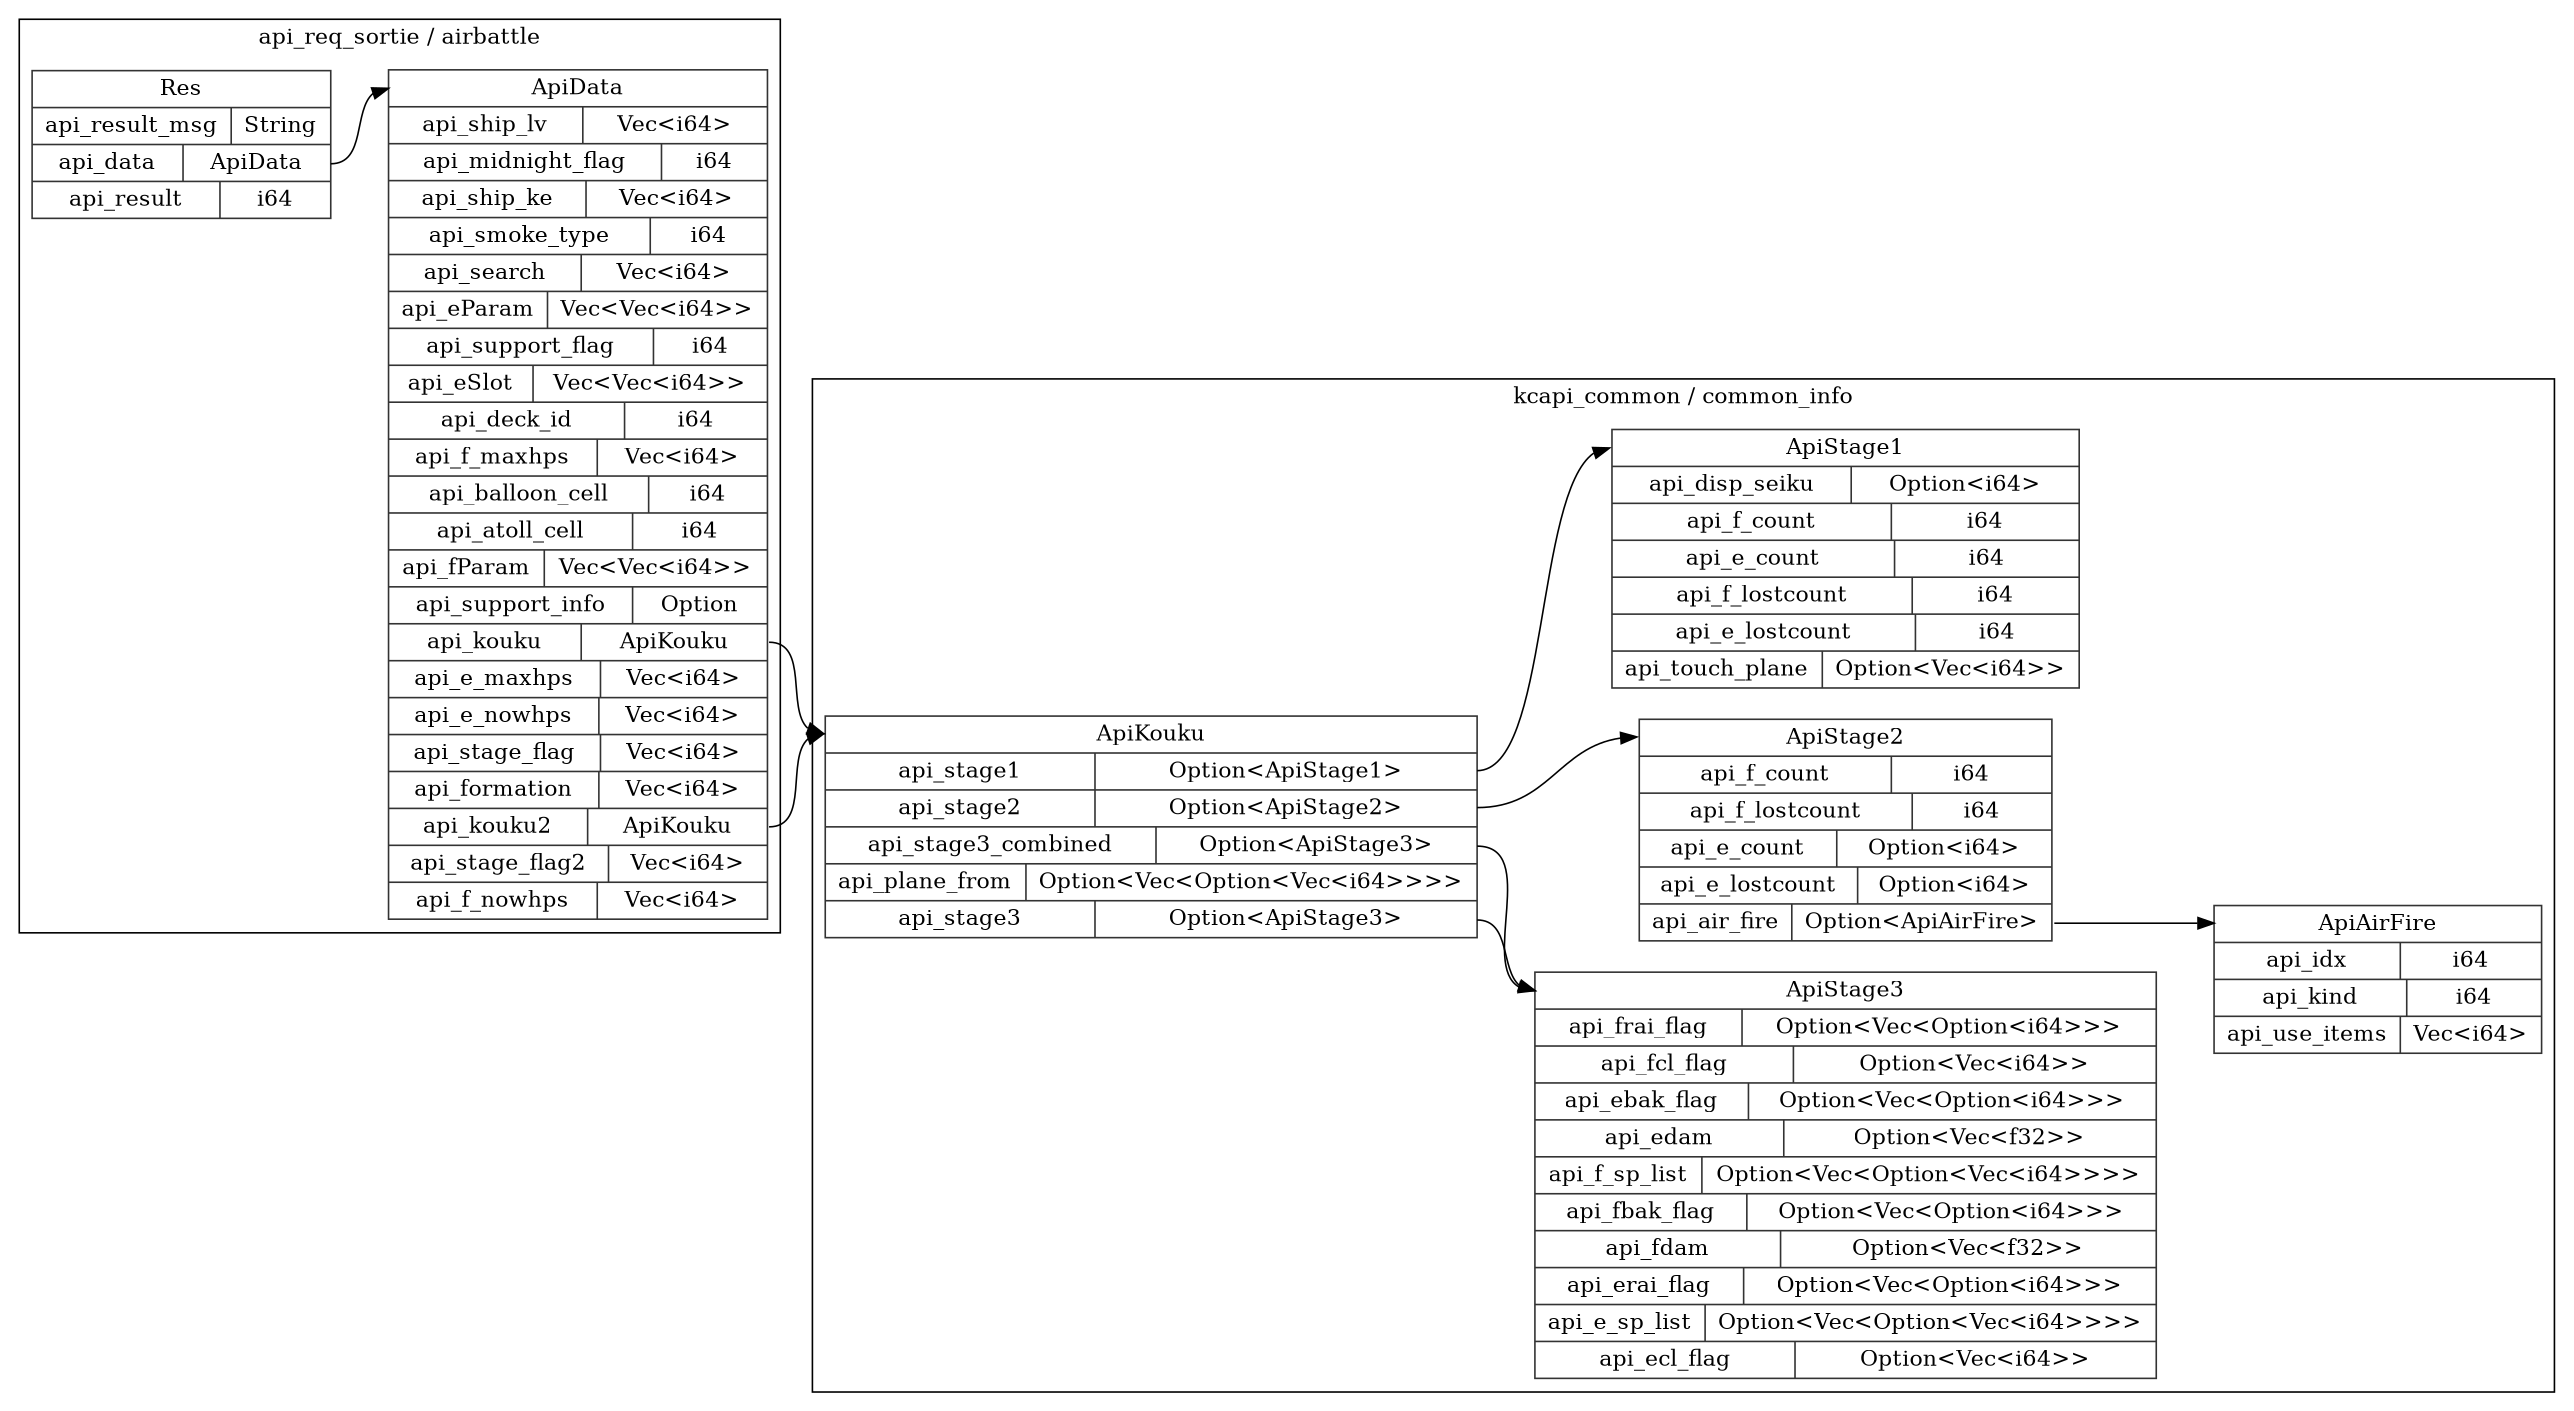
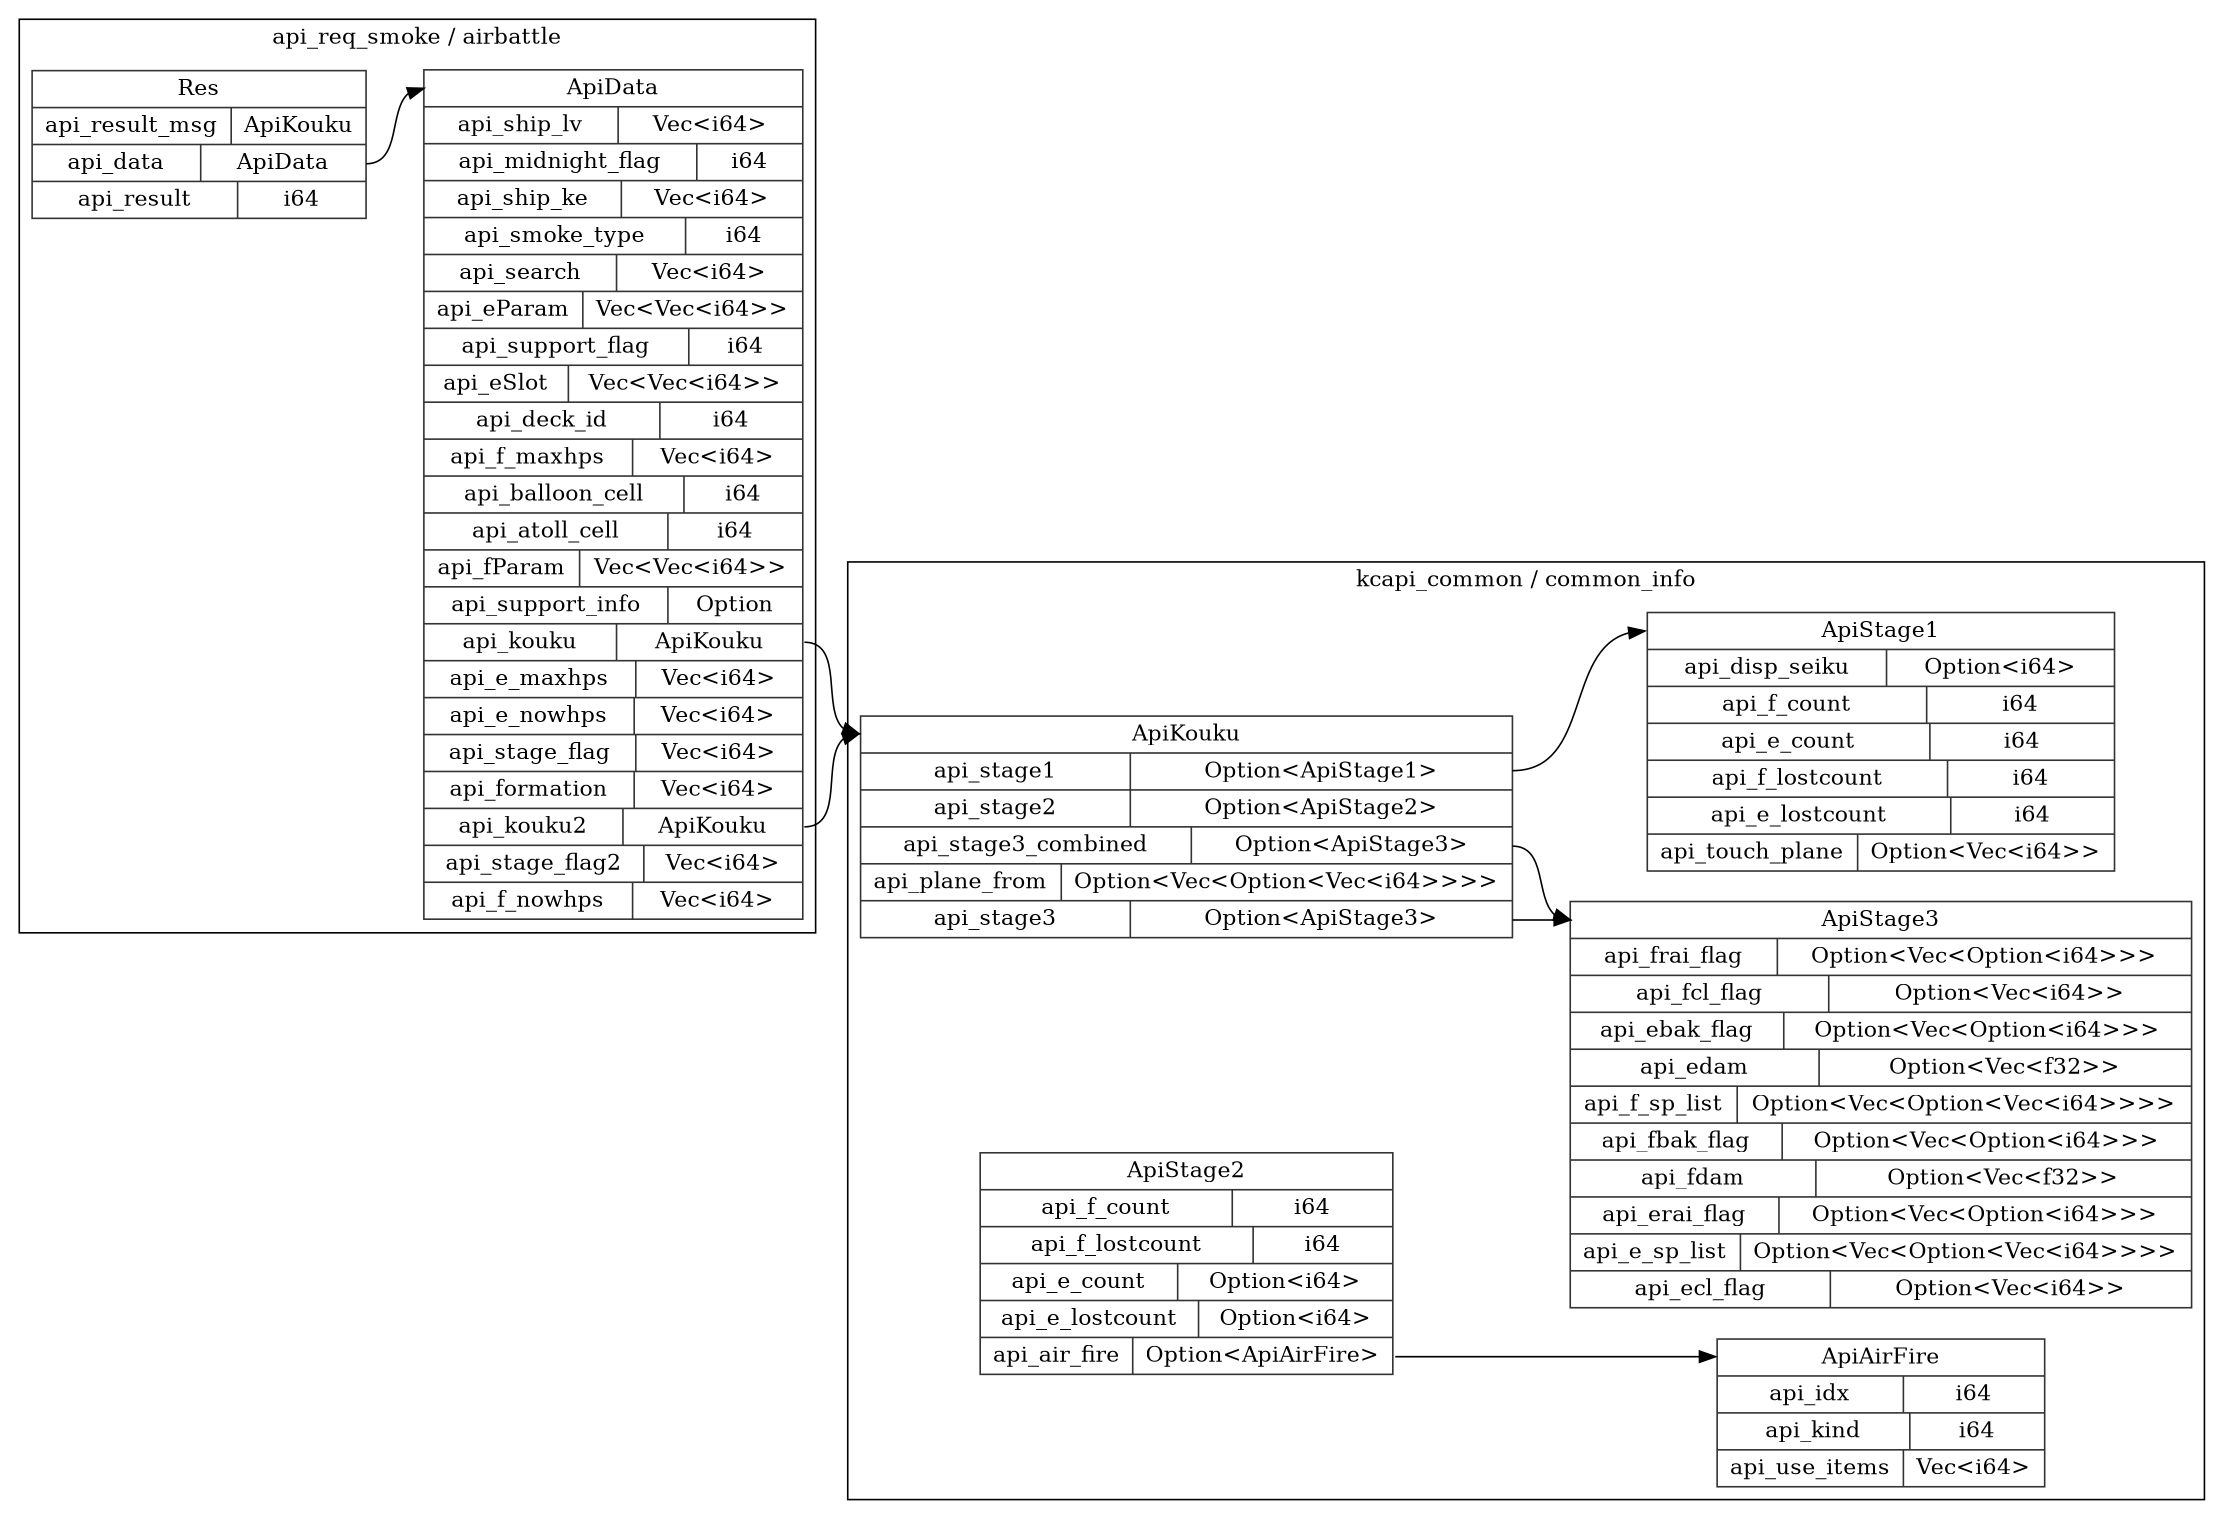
  digraph {
    rankdir=LR
    node [color=gray20 shape=record style=solid]
    edge [headport="ApiStage3:w"]
    n1 [label="<ApiKouku> ApiKouku  | { api_stage1 | <api_stage1> Option\<ApiStage1\> } | { api_stage2 | <api_stage2> Option\<ApiStage2\> } | { api_stage3_combined | <api_stage3_combined> Option\<ApiStage3\> } | { api_plane_from | <api_plane_from> Option\<Vec\<Option\<Vec\<i64\>\>\>\> } | { api_stage3 | <api_stage3> Option\<ApiStage3\> }"]
    n2 [label="<ApiStage1> ApiStage1  | { api_disp_seiku | <api_disp_seiku> Option\<i64\> } | { api_f_count | <api_f_count> i64 } | { api_e_count | <api_e_count> i64 } | { api_f_lostcount | <api_f_lostcount> i64 } | { api_e_lostcount | <api_e_lostcount> i64 } | { api_touch_plane | <api_touch_plane> Option\<Vec\<i64\>\> }"]
    n3 [label="<ApiStage2> ApiStage2  | { api_f_count | <api_f_count> i64 } | { api_f_lostcount | <api_f_lostcount> i64 } | { api_e_count | <api_e_count> Option\<i64\> } | { api_e_lostcount | <api_e_lostcount> Option\<i64\> } | { api_air_fire | <api_air_fire> Option\<ApiAirFire\> }"]
    n4 [label="<ApiStage3> ApiStage3  | { api_frai_flag | <api_frai_flag> Option\<Vec\<Option\<i64\>\>\> } | { api_fcl_flag | <api_fcl_flag> Option\<Vec\<i64\>\> } | { api_ebak_flag | <api_ebak_flag> Option\<Vec\<Option\<i64\>\>\> } | { api_edam | <api_edam> Option\<Vec\<f32\>\> } | { api_f_sp_list | <api_f_sp_list> Option\<Vec\<Option\<Vec\<i64\>\>\>\> } | { api_fbak_flag | <api_fbak_flag> Option\<Vec\<Option\<i64\>\>\> } | { api_fdam | <api_fdam> Option\<Vec\<f32\>\> } | { api_erai_flag | <api_erai_flag> Option\<Vec\<Option\<i64\>\>\> } | { api_e_sp_list | <api_e_sp_list> Option\<Vec\<Option\<Vec\<i64\>\>\>\> } | { api_ecl_flag | <api_ecl_flag> Option\<Vec\<i64\>\> }"]
    n5 [label="<ApiAirFire> ApiAirFire  | { api_idx | <api_idx> i64 } | { api_kind | <api_kind> i64 } | { api_use_items | <api_use_items> Vec\<i64\> }"]
-   n6 [label="<Res> Res  | { api_result_msg | <api_result_msg> String } | { api_data | <api_data> ApiData } | { api_result | <api_result> i64 }"]
+   n6 [label="<Res> Res  | { api_result_msg | <api_result_msg> ApiKouku } | { api_data | <api_data> ApiData } | { api_result | <api_result> i64 }"]
    n7 [label="<ApiData> ApiData  | { api_ship_lv | <api_ship_lv> Vec\<i64\> } | { api_midnight_flag | <api_midnight_flag> i64 } | { api_ship_ke | <api_ship_ke> Vec\<i64\> } | { api_smoke_type | <api_smoke_type> i64 } | { api_search | <api_search> Vec\<i64\> } | { api_eParam | <api_eParam> Vec\<Vec\<i64\>\> } | { api_support_flag | <api_support_flag> i64 } | { api_eSlot | <api_eSlot> Vec\<Vec\<i64\>\> } | { api_deck_id | <api_deck_id> i64 } | { api_f_maxhps | <api_f_maxhps> Vec\<i64\> } | { api_balloon_cell | <api_balloon_cell> i64 } | { api_atoll_cell | <api_atoll_cell> i64 } | { api_fParam | <api_fParam> Vec\<Vec\<i64\>\> } | { api_support_info | <api_support_info> Option } | { api_kouku | <api_kouku> ApiKouku } | { api_e_maxhps | <api_e_maxhps> Vec\<i64\> } | { api_e_nowhps | <api_e_nowhps> Vec\<i64\> } | { api_stage_flag | <api_stage_flag> Vec\<i64\> } | { api_formation | <api_formation> Vec\<i64\> } | { api_kouku2 | <api_kouku2> ApiKouku } | { api_stage_flag2 | <api_stage_flag2> Vec\<i64\> } | { api_f_nowhps | <api_f_nowhps> Vec\<i64\> }"]
    subgraph cluster_1 {
      label="kcapi_common / common_info"
      n1
      n2
      n3
      n4
      n5
    }
    subgraph cluster_2 {
-     label="api_req_sortie / airbattle"
+     label="api_req_smoke / airbattle"
      n6
      n7
    }
    n1 -> n2 [headport="ApiStage1:w" tailport="api_stage1:e"]
-   n1 -> n3 [headport="ApiStage2:w" tailport="api_stage2:e"]
    n1 -> n4 [tailport="api_stage3_combined:e"]
    n1 -> n4 [tailport="api_stage3:e"]
    n3 -> n5 [headport="ApiAirFire:w" tailport="api_air_fire:e"]
    n6 -> n7 [headport="ApiData:w" tailport="api_data:e"]
    n7 -> n1 [headport="ApiKouku:w" tailport="api_kouku:e"]
    n7 -> n1 [headport="ApiKouku:w" tailport="api_kouku2:e"]
  }
